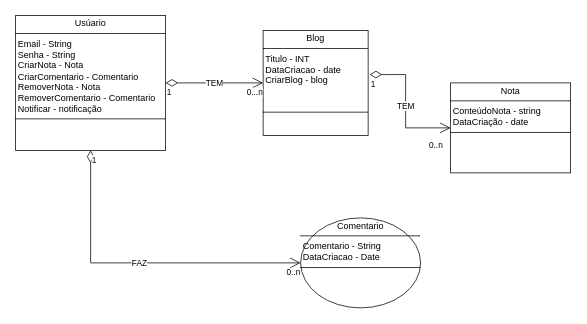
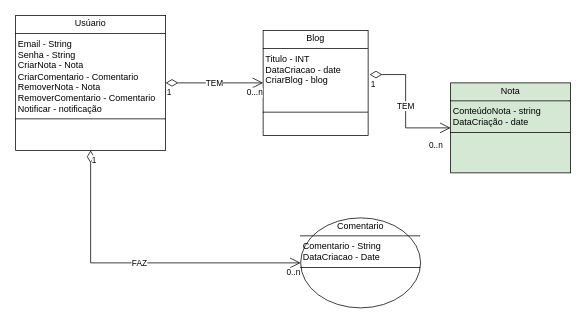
  <mxCell id="0" />
  <mxCell id="1" parent="0" />
  <mxCell id="2" value="&lt;p style=&quot;margin:0px;margin-top:4px;text-align:center;&quot;&gt;Usúario&lt;/p&gt;&lt;hr size=&quot;1&quot; style=&quot;border-style:solid;&quot;&gt;&lt;div&gt;&amp;nbsp;Email - String&lt;/div&gt;&lt;div&gt;&amp;nbsp;Senha - String&lt;/div&gt;&lt;div&gt;&amp;nbsp;CriarNota - Nota&lt;/div&gt;&lt;div&gt;&amp;nbsp;CriarComentario - Comentario&lt;/div&gt;&lt;div&gt;&amp;nbsp;RemoverNota - Nota&lt;/div&gt;&lt;div&gt;&amp;nbsp;RemoverComentario - Comentario&lt;/div&gt;&lt;div&gt;&amp;nbsp;Notificar - notificação&lt;br&gt;&lt;/div&gt;&lt;p style=&quot;margin:0px;margin-left:4px;&quot;&gt;&lt;/p&gt;&lt;hr size=&quot;1&quot; style=&quot;border-style:solid;&quot;&gt;&lt;p style=&quot;margin:0px;margin-left:4px;&quot;&gt;&lt;br&gt;&lt;/p&gt;" style="verticalAlign=top;align=left;overflow=fill;html=1;whiteSpace=wrap;" vertex="1" parent="1"><mxGeometry x="20" y="20" width="200" height="180" as="geometry" /></mxCell>
- <mxCell id="3" value="&lt;p style=&quot;margin:0px;margin-top:4px;text-align:center;&quot;&gt;Nota&lt;/p&gt;&lt;hr size=&quot;1&quot; style=&quot;border-style:solid;&quot;&gt;&lt;div&gt;&amp;nbsp;ConteúdoNota - string&lt;/div&gt;&lt;div&gt;&amp;nbsp;DataCriação - date&lt;br&gt;&lt;/div&gt;&lt;p style=&quot;margin:0px;margin-left:4px;&quot;&gt;&lt;/p&gt;&lt;hr size=&quot;1&quot; style=&quot;border-style:solid;&quot;&gt;&lt;p style=&quot;margin:0px;margin-left:4px;&quot;&gt;&lt;br&gt;&lt;/p&gt;" style="verticalAlign=top;align=left;overflow=fill;html=1;whiteSpace=wrap;" vertex="1" parent="1"><mxGeometry x="600" y="110" width="160" height="120" as="geometry" /></mxCell>
+ <mxCell id="3" value="&lt;p style=&quot;margin:0px;margin-top:4px;text-align:center;&quot;&gt;Nota&lt;/p&gt;&lt;hr size=&quot;1&quot; style=&quot;border-style:solid;&quot;&gt;&lt;div&gt;&amp;nbsp;ConteúdoNota - string&lt;/div&gt;&lt;div&gt;&amp;nbsp;DataCriação - date&lt;br&gt;&lt;/div&gt;&lt;p style=&quot;margin:0px;margin-left:4px;&quot;&gt;&lt;/p&gt;&lt;hr size=&quot;1&quot; style=&quot;border-style:solid;&quot;&gt;&lt;p style=&quot;margin:0px;margin-left:4px;&quot;&gt;&lt;br&gt;&lt;/p&gt;" style="verticalAlign=top;align=left;overflow=fill;html=1;whiteSpace=wrap;fillColor=#d5e8d4;" vertex="1" parent="1"><mxGeometry x="600" y="110" width="160" height="120" as="geometry" /></mxCell>
  <mxCell id="4" value="&lt;p style=&quot;margin:0px;margin-top:4px;text-align:center;&quot;&gt;Blog&lt;/p&gt;&lt;hr size=&quot;1&quot; style=&quot;border-style:solid;&quot;&gt;&amp;nbsp;Titulo - INT&lt;div&gt;&amp;nbsp;DataCriacao - date&lt;/div&gt;&lt;div&gt;&lt;div&gt;&amp;nbsp;CriarBlog - blog&lt;/div&gt;&lt;/div&gt;&lt;div&gt;&lt;br&gt;&lt;br&gt;&lt;/div&gt;&lt;hr size=&quot;1&quot; style=&quot;border-style:solid;&quot;&gt;&lt;p style=&quot;margin:0px;margin-left:4px;&quot;&gt;&lt;br&gt;&lt;/p&gt;" style="verticalAlign=top;align=left;overflow=fill;html=1;whiteSpace=wrap;" vertex="1" parent="1"><mxGeometry x="350" y="40" width="140" height="140" as="geometry" /></mxCell>
  <mxCell id="5" value="&lt;p style=&quot;margin:0px;margin-top:4px;text-align:center;&quot;&gt;Comentario&lt;/p&gt;&lt;hr size=&quot;1&quot; style=&quot;border-style:solid;&quot;&gt;&lt;div&gt;&amp;nbsp;Comentario - String&lt;/div&gt;&lt;div&gt;&amp;nbsp;DataCriacao - Date&lt;br&gt;&lt;/div&gt;&lt;p style=&quot;margin:0px;margin-left:4px;&quot;&gt;&lt;/p&gt;&lt;hr size=&quot;1&quot; style=&quot;border-style:solid;&quot;&gt;&lt;p style=&quot;margin:0px;margin-left:4px;&quot;&gt;&lt;br&gt;&lt;/p&gt;" style="ellipse;verticalAlign=top;align=left;overflow=fill;html=1;whiteSpace=wrap;" vertex="1" parent="1"><mxGeometry x="400" y="290" width="160" height="120" as="geometry" /></mxCell>
  <mxCell id="6" value="TEM" style="endArrow=open;html=1;endSize=12;startArrow=diamondThin;startSize=14;startFill=0;edgeStyle=orthogonalEdgeStyle;rounded=0;exitX=1;exitY=0.5;exitDx=0;exitDy=0;entryX=0;entryY=0.5;entryDx=0;entryDy=0;" edge="1" parent="1" source="2" target="4"><mxGeometry relative="1" as="geometry"><mxPoint x="180" y="280" as="sourcePoint" /><mxPoint x="340" y="280" as="targetPoint" /></mxGeometry></mxCell>
  <mxCell id="7" value="1" style="edgeLabel;resizable=0;html=1;align=left;verticalAlign=top;" connectable="0" vertex="1" parent="6"><mxGeometry x="-1" relative="1" as="geometry" /></mxCell>
  <mxCell id="8" value="0...n" style="edgeLabel;resizable=0;html=1;align=right;verticalAlign=top;" connectable="0" vertex="1" parent="6"><mxGeometry x="1" relative="1" as="geometry" /></mxCell>
  <mxCell id="9" value="TEM" style="endArrow=open;html=1;endSize=12;startArrow=diamondThin;startSize=14;startFill=0;edgeStyle=orthogonalEdgeStyle;rounded=0;exitX=1.014;exitY=0.421;exitDx=0;exitDy=0;exitPerimeter=0;entryX=0;entryY=0.5;entryDx=0;entryDy=0;" edge="1" parent="1" source="4" target="3"><mxGeometry relative="1" as="geometry"><mxPoint x="180" y="280" as="sourcePoint" /><mxPoint x="340" y="280" as="targetPoint" /><Array as="points"><mxPoint x="540" y="99" /><mxPoint x="540" y="170" /></Array></mxGeometry></mxCell>
  <mxCell id="10" value="1" style="edgeLabel;resizable=0;html=1;align=left;verticalAlign=top;" connectable="0" vertex="1" parent="9"><mxGeometry x="-1" relative="1" as="geometry" /></mxCell>
  <mxCell id="11" value="0..n" style="edgeLabel;resizable=0;html=1;align=right;verticalAlign=top;" connectable="0" vertex="1" parent="9"><mxGeometry x="1" relative="1" as="geometry"><mxPoint x="-10" y="10" as="offset" /></mxGeometry></mxCell>
  <mxCell id="12" value="FAZ" style="endArrow=open;html=1;endSize=12;startArrow=diamondThin;startSize=14;startFill=0;edgeStyle=orthogonalEdgeStyle;rounded=0;exitX=0.5;exitY=1;exitDx=0;exitDy=0;entryX=0;entryY=0.5;entryDx=0;entryDy=0;" edge="1" parent="1" source="2" target="5"><mxGeometry relative="1" as="geometry"><mxPoint x="180" y="280" as="sourcePoint" /><mxPoint x="340" y="280" as="targetPoint" /></mxGeometry></mxCell>
  <mxCell id="13" value="1" style="edgeLabel;resizable=0;html=1;align=left;verticalAlign=top;" connectable="0" vertex="1" parent="12"><mxGeometry x="-1" relative="1" as="geometry" /></mxCell>
  <mxCell id="14" value="0..n" style="edgeLabel;resizable=0;html=1;align=right;verticalAlign=top;" connectable="0" vertex="1" parent="12"><mxGeometry x="1" relative="1" as="geometry" /></mxCell>
